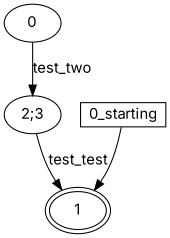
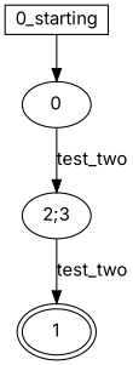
  digraph {
    fontname=Inter
    node [fontname=Inter is_final=False is_start=False peripheries=1]
    edge [fontname=Inter]
    n1 [is_start=True label=0]
    n2 [label="2;3"]
    n3 [is_final=True label=1 peripheries=2]
    "0_starting" [height=0.0 shape=None width=0.0 is_final="" is_start="" peripheries=""]
    n1 -> n2 [label=test_two]
-   n2 -> n3 [label=test_test]
-   "0_starting" -> n3
+   n2 -> n3 [label=test_two]
+   "0_starting" -> n1
  }
